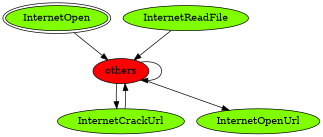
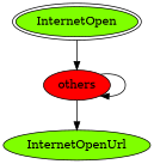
  digraph {
    node [fillcolor=chartreuse style=filled]
    n1 [label=InternetOpen peripheries=2]
    n2 [fillcolor=red label=others]
-   n3 [label=InternetCrackUrl]
    n4 [label=InternetOpenUrl]
-   n5 [label=InternetReadFile]
    n1 -> n2
    n2 -> n2
-   n2 -> n3
    n2 -> n4
-   n3 -> n2
-   n5 -> n2
  }
